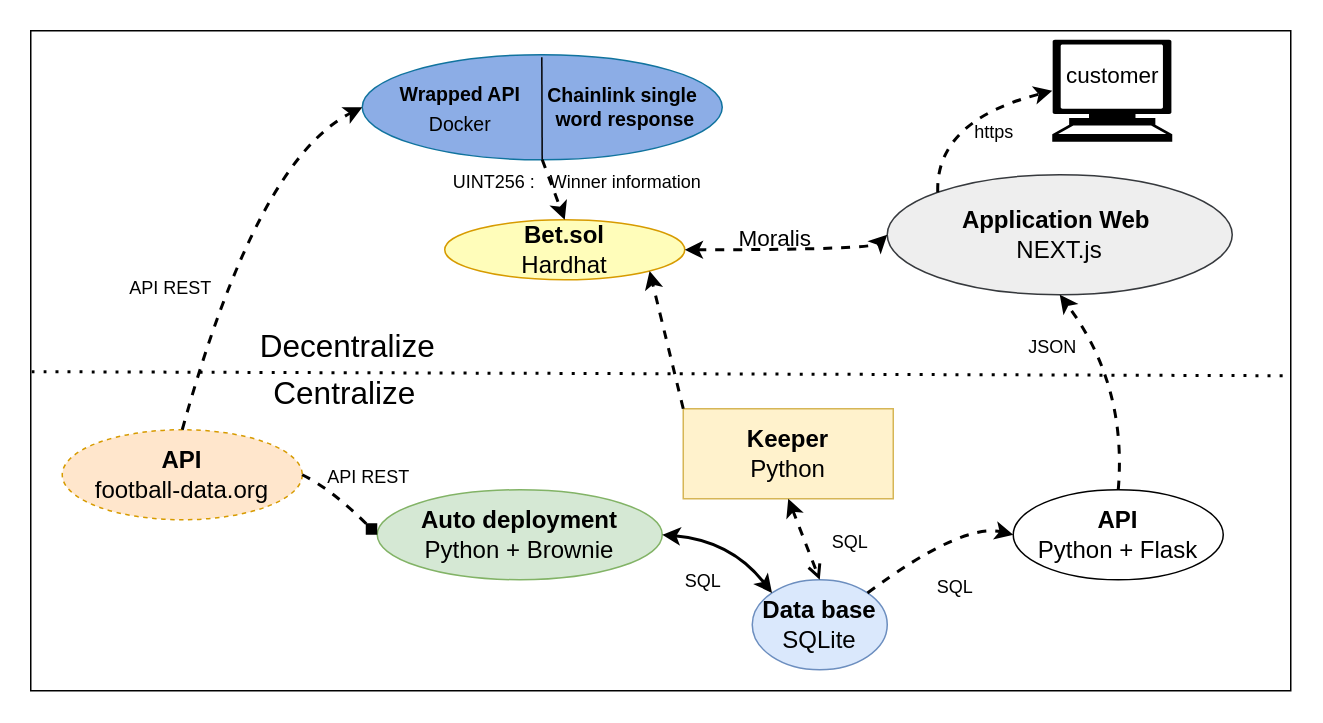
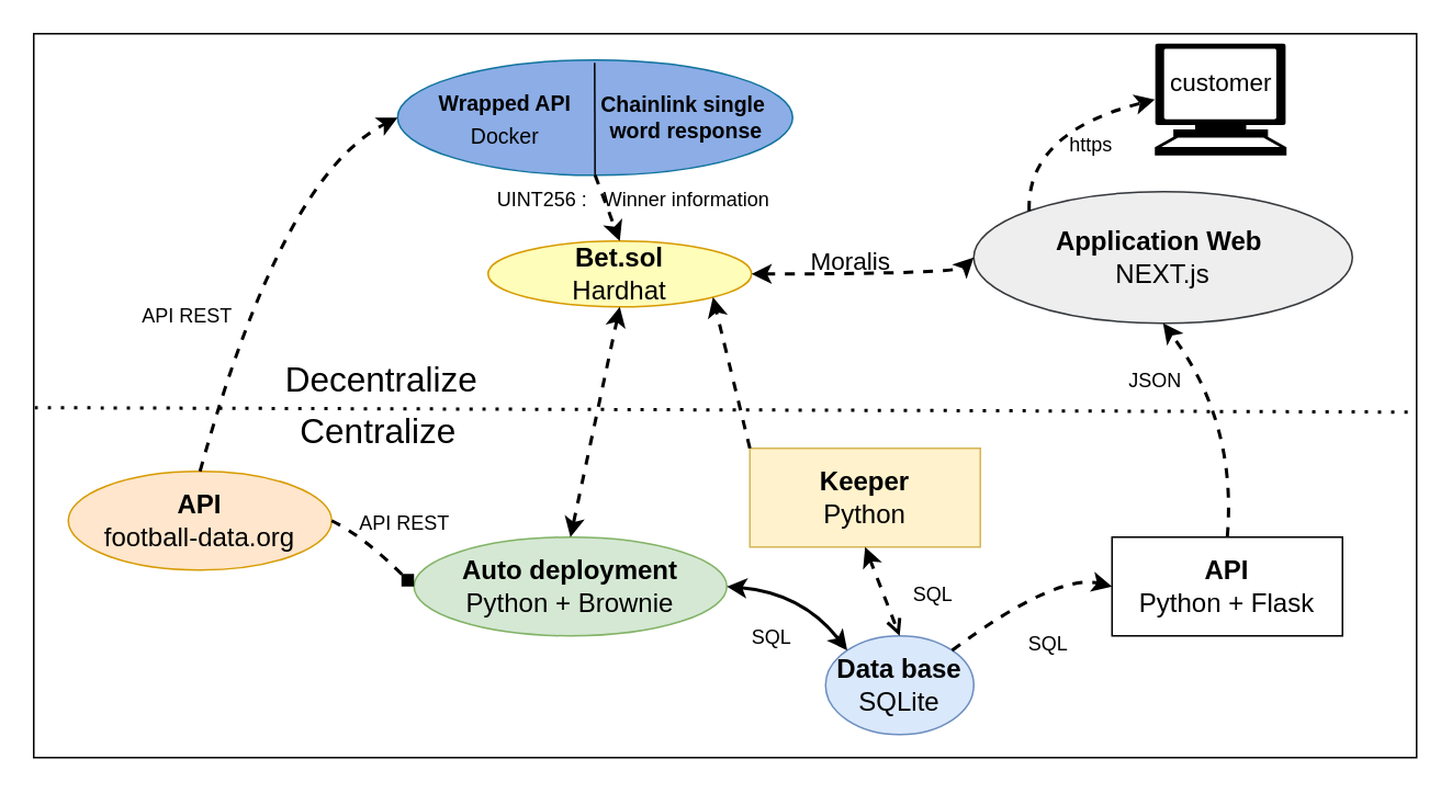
  <mxCell id="0" />
  <mxCell id="1" parent="0" />
  <mxCell id="2" value="&lt;font style=&quot;font-size: 13px;&quot;&gt;&amp;nbsp; &amp;nbsp; &amp;nbsp; &amp;nbsp; &amp;nbsp; &amp;nbsp; &amp;nbsp; &amp;nbsp; &amp;nbsp; &amp;nbsp; &amp;nbsp; &amp;nbsp; &amp;nbsp; &amp;nbsp; &amp;nbsp; &amp;nbsp;&amp;nbsp;&lt;/font&gt;" style="ellipse;whiteSpace=wrap;html=1;fillColor=#8CADE6;strokeColor=#10739e;rounded=0;" parent="1" vertex="1"><mxGeometry x="241" y="36" width="240" height="70" as="geometry" /></mxCell>
  <mxCell id="3" value="&lt;font style=&quot;font-size: 16px;&quot;&gt;&lt;b&gt;Application Web&amp;nbsp;&lt;br&gt;&lt;/b&gt;NEXT.js&lt;/font&gt;" style="ellipse;whiteSpace=wrap;html=1;fillColor=#eeeeee;strokeColor=#36393d;rounded=0;" parent="1" vertex="1"><mxGeometry x="591" y="116" width="230" height="80" as="geometry" /></mxCell>
- <mxCell id="4" value="&lt;span style=&quot;font-size: 16px;&quot;&gt;&lt;b&gt;API&lt;br&gt;&lt;/b&gt;football-data.org&lt;br&gt;&lt;/span&gt;" style="ellipse;whiteSpace=wrap;html=1;fillColor=#ffe6cc;strokeColor=#d79b00;rounded=0;dashed=1;" parent="1" vertex="1"><mxGeometry x="41" y="286" width="160" height="60" as="geometry" /></mxCell>
+ <mxCell id="4" value="&lt;span style=&quot;font-size: 16px;&quot;&gt;&lt;b&gt;API&lt;br&gt;&lt;/b&gt;football-data.org&lt;br&gt;&lt;/span&gt;" style="ellipse;whiteSpace=wrap;html=1;fillColor=#ffe6cc;strokeColor=#d79b00;rounded=0;" parent="1" vertex="1"><mxGeometry x="41" y="286" width="160" height="60" as="geometry" /></mxCell>
  <mxCell id="5" value="&lt;font style=&quot;font-size: 16px;&quot;&gt;&lt;b&gt;Bet.sol&lt;br&gt;&lt;/b&gt;Hardhat&lt;/font&gt;" style="ellipse;whiteSpace=wrap;html=1;fillColor=#FFFDBA;strokeColor=#d79b00;rounded=0;" parent="1" vertex="1"><mxGeometry x="296" y="146" width="160" height="40" as="geometry" /></mxCell>
  <mxCell id="6" value="" style="endArrow=none;html=1;rounded=0;fontSize=16;exitX=0.374;exitY=0.99;exitDx=0;exitDy=0;exitPerimeter=0;entryX=0.373;entryY=0.013;entryDx=0;entryDy=0;entryPerimeter=0;curved=1;" parent="1" edge="1"><mxGeometry width="50" height="50" relative="1" as="geometry"><mxPoint x="360.95" y="106" as="sourcePoint" /><mxPoint x="360.71" y="37.61" as="targetPoint" /></mxGeometry></mxCell>
  <mxCell id="7" value="&lt;font style=&quot;font-size: 13px;&quot;&gt;&lt;b&gt;Wrapped API&lt;br&gt;&lt;/b&gt;Docker&lt;br&gt;&lt;/font&gt;" style="text;html=1;align=center;verticalAlign=middle;resizable=0;points=[];autosize=1;strokeColor=none;fillColor=none;fontSize=16;rounded=0;" parent="1" vertex="1"><mxGeometry x="254" y="45" width="104" height="52" as="geometry" /></mxCell>
  <mxCell id="8" value="&lt;span style=&quot;&quot;&gt;&lt;b&gt;Chainlink single&amp;nbsp;&lt;br&gt;word response&lt;br&gt;&lt;/b&gt;&lt;/span&gt;" style="text;html=1;align=center;verticalAlign=middle;resizable=0;points=[];autosize=1;strokeColor=none;fillColor=none;fontSize=13;rounded=0;" parent="1" vertex="1"><mxGeometry x="354" y="49" width="124" height="44" as="geometry" /></mxCell>
  <mxCell id="9" value="&lt;span style=&quot;font-size: 16px;&quot;&gt;&lt;b&gt;Auto deployment&lt;br&gt;&lt;/b&gt;Python + Brownie&lt;/span&gt;" style="ellipse;whiteSpace=wrap;html=1;fillColor=#d5e8d4;strokeColor=#82b366;rounded=0;" parent="1" vertex="1"><mxGeometry x="251" y="326" width="190" height="60" as="geometry" /></mxCell>
- <mxCell id="10" value="&lt;font style=&quot;font-size: 16px;&quot;&gt;&lt;b&gt;API&lt;/b&gt;&lt;br&gt;Python + Flask&lt;/font&gt;" style="ellipse;whiteSpace=wrap;html=1;rounded=0;" parent="1" vertex="1"><mxGeometry x="675" y="326" width="140" height="60" as="geometry" /></mxCell>
+ <mxCell id="10" value="&lt;font style=&quot;font-size: 16px;&quot;&gt;&lt;b&gt;API&lt;/b&gt;&lt;br&gt;Python + Flask&lt;/font&gt;" style="whiteSpace=wrap;html=1;rounded=0;" parent="1" vertex="1"><mxGeometry x="675" y="326" width="140" height="60" as="geometry" /></mxCell>
  <mxCell id="11" value="&lt;font style=&quot;font-size: 16px;&quot;&gt;&lt;b&gt;Data base&lt;br&gt;&lt;/b&gt;SQLite&lt;/font&gt;" style="ellipse;whiteSpace=wrap;html=1;fillColor=#dae8fc;strokeColor=#6c8ebf;rounded=0;" parent="1" vertex="1"><mxGeometry x="501" y="386" width="90" height="60" as="geometry" /></mxCell>
  <mxCell id="12" value="" style="endArrow=classic;html=1;rounded=0;fontSize=16;exitX=1;exitY=0.5;exitDx=0;exitDy=0;entryX=0;entryY=0.5;entryDx=0;entryDy=0;dashed=1;startArrow=classic;startFill=1;strokeWidth=2;curved=1;" parent="1" source="5" target="3" edge="1"><mxGeometry width="50" height="50" relative="1" as="geometry"><mxPoint x="591" y="246" as="sourcePoint" /><mxPoint x="641" y="196" as="targetPoint" /><Array as="points"><mxPoint x="581" y="166" /></Array></mxGeometry></mxCell>
+ <mxCell id="13" value="" style="endArrow=classic;html=1;rounded=0;fontSize=16;exitX=0.5;exitY=1;exitDx=0;exitDy=0;entryX=0.5;entryY=0;entryDx=0;entryDy=0;dashed=1;startArrow=classic;startFill=1;strokeWidth=2;curved=1;" parent="1" source="5" target="9" edge="1"><mxGeometry width="50" height="50" relative="1" as="geometry"><mxPoint x="352.18" y="216" as="sourcePoint" /><mxPoint x="610.999" y="267.668" as="targetPoint" /><Array as="points" /></mxGeometry></mxCell>
  <mxCell id="14" value="" style="endArrow=classic;html=1;rounded=0;fontSize=16;exitX=0.5;exitY=1;exitDx=0;exitDy=0;entryX=0.5;entryY=0;entryDx=0;entryDy=0;dashed=1;startArrow=none;startFill=0;strokeWidth=2;curved=1;" parent="1" source="2" target="5" edge="1"><mxGeometry width="50" height="50" relative="1" as="geometry"><mxPoint x="360.62" y="126" as="sourcePoint" /><mxPoint x="360.62" y="216" as="targetPoint" /><Array as="points" /></mxGeometry></mxCell>
  <mxCell id="15" value="" style="endArrow=classic;html=1;rounded=0;fontSize=16;exitX=1;exitY=0.5;exitDx=0;exitDy=0;entryX=0;entryY=0;entryDx=0;entryDy=0;dashed=0;startArrow=classic;startFill=1;strokeWidth=2;curved=1;" parent="1" source="9" target="11" edge="1"><mxGeometry width="50" height="50" relative="1" as="geometry"><mxPoint x="481" y="336" as="sourcePoint" /><mxPoint x="739.819" y="387.668" as="targetPoint" /><Array as="points"><mxPoint x="487" y="360" /></Array></mxGeometry></mxCell>
  <mxCell id="16" value="" style="endArrow=classic;html=1;rounded=0;fontSize=16;exitX=1;exitY=0;exitDx=0;exitDy=0;entryX=0;entryY=0.5;entryDx=0;entryDy=0;dashed=1;startArrow=none;startFill=0;strokeWidth=2;curved=1;" parent="1" source="11" target="10" edge="1"><mxGeometry width="50" height="50" relative="1" as="geometry"><mxPoint x="421" y="376" as="sourcePoint" /><mxPoint x="421" y="416" as="targetPoint" /><Array as="points"><mxPoint x="641" y="348" /></Array></mxGeometry></mxCell>
  <mxCell id="17" value="" style="endArrow=classic;html=1;rounded=0;fontSize=16;exitX=0;exitY=0;exitDx=0;exitDy=0;entryX=0;entryY=0.5;entryDx=0;entryDy=0;dashed=1;startArrow=none;startFill=0;strokeWidth=2;curved=1;entryPerimeter=0;" parent="1" source="3" target="30" edge="1"><mxGeometry width="50" height="50" relative="1" as="geometry"><mxPoint x="761.5" y="91" as="sourcePoint" /><mxPoint x="576" y="86" as="targetPoint" /><Array as="points"><mxPoint x="623" y="80" /></Array></mxGeometry></mxCell>
  <mxCell id="18" value="" style="endArrow=classic;html=1;rounded=0;fontSize=16;exitX=0.5;exitY=0;exitDx=0;exitDy=0;dashed=1;startArrow=none;startFill=0;strokeWidth=2;curved=1;entryX=0.5;entryY=1;entryDx=0;entryDy=0;" parent="1" source="10" target="3" edge="1"><mxGeometry width="50" height="50" relative="1" as="geometry"><mxPoint x="471" y="466" as="sourcePoint" /><mxPoint x="766" y="296" as="targetPoint" /><Array as="points"><mxPoint x="751" y="256" /></Array></mxGeometry></mxCell>
  <mxCell id="19" value="" style="endArrow=classic;html=1;rounded=0;fontSize=16;exitX=0.5;exitY=0;exitDx=0;exitDy=0;dashed=1;startArrow=none;startFill=0;strokeWidth=2;curved=1;entryX=0;entryY=0.5;entryDx=0;entryDy=0;" parent="1" source="4" target="2" edge="1"><mxGeometry width="50" height="50" relative="1" as="geometry"><mxPoint x="574" y="206" as="sourcePoint" /><mxPoint x="271" y="116" as="targetPoint" /><Array as="points"><mxPoint x="171" y="106" /></Array></mxGeometry></mxCell>
  <mxCell id="20" value="" style="endArrow=diamond;html=1;rounded=0;fontSize=16;exitX=1;exitY=0.5;exitDx=0;exitDy=0;entryX=0;entryY=0.5;entryDx=0;entryDy=0;dashed=1;startArrow=none;startFill=0;strokeWidth=2;curved=1;" parent="1" source="4" target="9" edge="1"><mxGeometry width="50" height="50" relative="1" as="geometry"><mxPoint x="542.68" y="416.39" as="sourcePoint" /><mxPoint x="441" y="286.002" as="targetPoint" /><Array as="points"><mxPoint x="221" y="326" /></Array></mxGeometry></mxCell>
  <mxCell id="21" value="" style="endArrow=none;dashed=1;html=1;dashPattern=1 3;strokeWidth=2;rounded=0;fontSize=12;startSize=14;endSize=14;curved=1;exitX=0.002;exitY=0.534;exitDx=0;exitDy=0;exitPerimeter=0;" parent="1" edge="1"><mxGeometry width="50" height="50" relative="1" as="geometry"><mxPoint x="20.68" y="247.3" as="sourcePoint" /><mxPoint x="860" y="250" as="targetPoint" /></mxGeometry></mxCell>
  <mxCell id="22" value="&lt;font style=&quot;font-size: 21px;&quot;&gt;Decentralize&lt;/font&gt;" style="text;html=1;align=center;verticalAlign=middle;resizable=0;points=[];autosize=1;strokeColor=none;fillColor=none;fontSize=16;" parent="1" vertex="1"><mxGeometry x="161" y="210" width="140" height="40" as="geometry" /></mxCell>
  <mxCell id="23" value="&lt;font style=&quot;font-size: 21px;&quot;&gt;Centralize&lt;/font&gt;" style="text;html=1;align=center;verticalAlign=middle;resizable=0;points=[];autosize=1;strokeColor=none;fillColor=none;fontSize=16;" parent="1" vertex="1"><mxGeometry x="169" y="241" width="120" height="40" as="geometry" /></mxCell>
  <mxCell id="24" value="SQL" style="text;html=1;align=center;verticalAlign=middle;resizable=0;points=[];autosize=1;strokeColor=none;fillColor=none;" parent="1" vertex="1"><mxGeometry x="443" y="372" width="50" height="30" as="geometry" /></mxCell>
  <mxCell id="25" value="SQL" style="text;html=1;align=center;verticalAlign=middle;resizable=0;points=[];autosize=1;strokeColor=none;fillColor=none;" parent="1" vertex="1"><mxGeometry x="611" y="376" width="50" height="30" as="geometry" /></mxCell>
  <mxCell id="26" value="JSON" style="text;html=1;align=center;verticalAlign=middle;resizable=0;points=[];autosize=1;strokeColor=none;fillColor=none;" parent="1" vertex="1"><mxGeometry x="671" y="216" width="60" height="30" as="geometry" /></mxCell>
  <mxCell id="27" value="API REST" style="text;html=1;align=center;verticalAlign=middle;resizable=0;points=[];autosize=1;strokeColor=none;fillColor=none;" parent="1" vertex="1"><mxGeometry x="75" y="178" width="76" height="28" as="geometry" /></mxCell>
  <mxCell id="28" value="API REST" style="text;html=1;align=center;verticalAlign=middle;resizable=0;points=[];autosize=1;strokeColor=none;fillColor=none;" parent="1" vertex="1"><mxGeometry x="207" y="304" width="76" height="28" as="geometry" /></mxCell>
  <mxCell id="29" value="UINT256 :&amp;nbsp; &amp;nbsp;Winner information" style="text;html=1;align=center;verticalAlign=middle;resizable=0;points=[];autosize=1;strokeColor=none;fillColor=none;" parent="1" vertex="1"><mxGeometry x="289" y="106" width="190" height="30" as="geometry" /></mxCell>
  <mxCell id="30" value="" style="shape=mxgraph.signs.tech.computer;html=1;pointerEvents=1;fillColor=#000000;strokeColor=none;verticalLabelPosition=bottom;verticalAlign=top;align=center;" parent="1" vertex="1"><mxGeometry x="701" y="26" width="80" height="68" as="geometry" /></mxCell>
  <mxCell id="31" value="&lt;font style=&quot;font-size: 15px;&quot;&gt;customer&lt;/font&gt;" style="text;html=1;align=center;verticalAlign=middle;resizable=0;points=[];autosize=1;strokeColor=none;fillColor=none;" parent="1" vertex="1"><mxGeometry x="696" y="34" width="90" height="30" as="geometry" /></mxCell>
  <mxCell id="32" value="Moralis" style="text;html=1;align=center;verticalAlign=middle;resizable=0;points=[];autosize=1;strokeColor=none;fillColor=none;fontSize=15;" parent="1" vertex="1"><mxGeometry x="481" y="143" width="70" height="30" as="geometry" /></mxCell>
  <mxCell id="33" value="" style="rounded=0;whiteSpace=wrap;html=1;fillColor=none;" parent="1" vertex="1"><mxGeometry x="20" y="20" width="840" height="440" as="geometry" /></mxCell>
  <mxCell id="34" value="&lt;font style=&quot;font-size: 16px;&quot;&gt;&lt;b&gt;Keeper&lt;br&gt;&lt;/b&gt;Python&lt;/font&gt;" style="whiteSpace=wrap;html=1;fillColor=#fff2cc;strokeColor=#d6b656;rounded=0;" vertex="1" parent="1"><mxGeometry x="455" y="272" width="140" height="60" as="geometry" /></mxCell>
  <mxCell id="35" value="https" style="text;html=1;align=center;verticalAlign=middle;resizable=0;points=[];autosize=1;strokeColor=none;fillColor=none;" vertex="1" parent="1"><mxGeometry x="638" y="74" width="48" height="28" as="geometry" /></mxCell>
  <mxCell id="36" value="" style="endArrow=open;html=1;rounded=0;fontSize=16;exitX=0.5;exitY=1;exitDx=0;exitDy=0;entryX=0.5;entryY=0;entryDx=0;entryDy=0;dashed=1;startArrow=classic;startFill=1;strokeWidth=2;curved=1;" edge="1" parent="1" source="34" target="11"><mxGeometry width="50" height="50" relative="1" as="geometry"><mxPoint x="551" y="367.61" as="sourcePoint" /><mxPoint x="624.18" y="406.397" as="targetPoint" /><Array as="points" /></mxGeometry></mxCell>
  <mxCell id="37" value="SQL" style="text;html=1;align=center;verticalAlign=middle;resizable=0;points=[];autosize=1;strokeColor=none;fillColor=none;" vertex="1" parent="1"><mxGeometry x="541" y="346" width="50" height="30" as="geometry" /></mxCell>
  <mxCell id="38" value="" style="endArrow=classic;html=1;rounded=0;fontSize=16;exitX=0;exitY=0;exitDx=0;exitDy=0;entryX=1;entryY=1;entryDx=0;entryDy=0;dashed=1;startArrow=none;startFill=0;strokeWidth=2;curved=1;" edge="1" parent="1" source="34" target="5"><mxGeometry width="50" height="50" relative="1" as="geometry"><mxPoint x="517.41" y="256.787" as="sourcePoint" /><mxPoint x="614.59" y="218" as="targetPoint" /><Array as="points" /></mxGeometry></mxCell>
